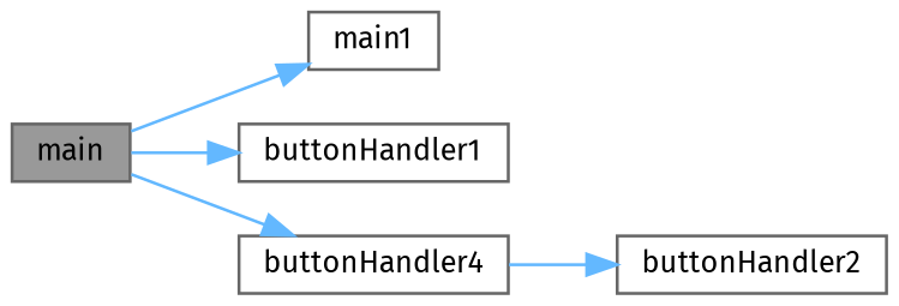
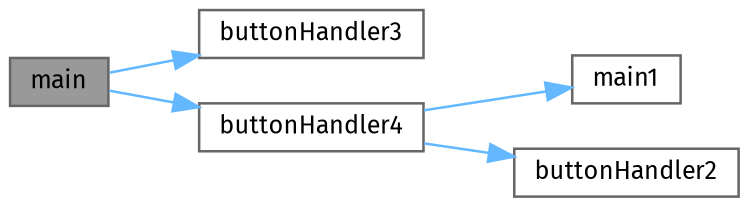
  digraph {
    fontname="Fira Sans"
    rankdir=LR
    node [color=grey40 fillcolor=white fontname="Fira Sans" fontsize=10 shape=box style=filled]
    edge [color=steelblue1 fontname="Fira Sans" fontsize=10 labelfontname=Helvetica labelfontsize=10 style=solid]
    n1 [color=gray40 fillcolor=grey60 fontcolor=black height=0.2 label=main width=0.4]
    n2 [height=0.2 label=main1 width=0.4]
-   n3 [height=0.2 label=buttonHandler1 width=0.4]
+   n3 [height=0.2 label=buttonHandler3 width=0.4]
    n4 [height=0.2 label=buttonHandler4 width=0.4]
    n5 [height=0.2 label=buttonHandler2 width=0.4]
-   n1 -> n2
+   n4 -> n2
    n1 -> n3
    n1 -> n4
    n4 -> n5
  }
